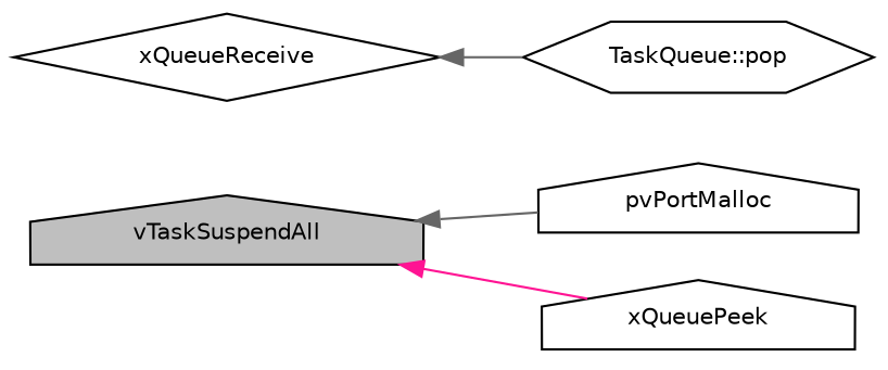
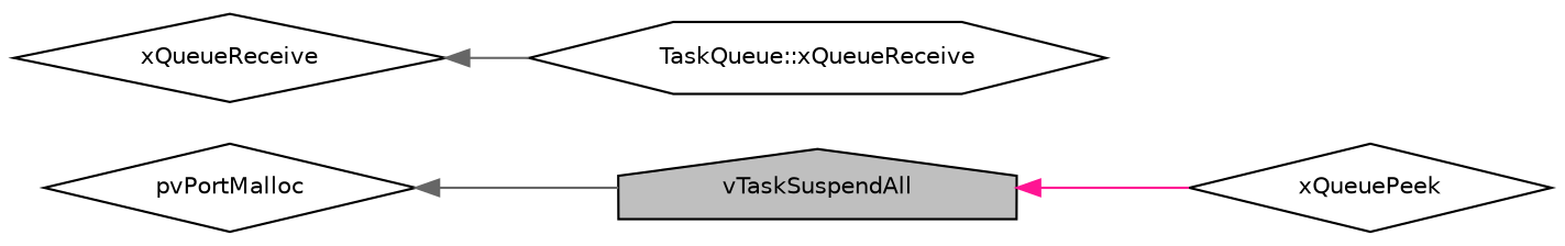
  digraph {
    rankdir=LR
    node [color=black fillcolor=white fontname=Helvetica fontsize=10 shape=house style=filled]
    edge [color=gray40 dir=back fontname=Helvetica fontsize=10 labelfontname=Helvetica labelfontsize=10 style=solid]
    n1 [fillcolor=grey75 fontcolor=black height=0.2 label=vTaskSuspendAll width=0.4]
-   n2 [height=0.2 label=pvPortMalloc width=0.4]
-   n3 [height=0.2 label=xQueuePeek width=0.4]
+   n2 [height=0.2 label=pvPortMalloc shape=diamond width=0.4]
+   n3 [height=0.2 label=xQueuePeek shape=diamond width=0.4]
    n4 [height=0.2 label=xQueueReceive shape=diamond width=0.4]
-   n5 [height=0.2 label="TaskQueue::pop" shape=hexagon width=0.4]
-   n1 -> n2
+   n5 [height=0.2 label="TaskQueue::xQueueReceive" shape=hexagon width=0.4]
+   n2 -> n1
    n1 -> n3 [color=deeppink]
    n4 -> n5
  }
